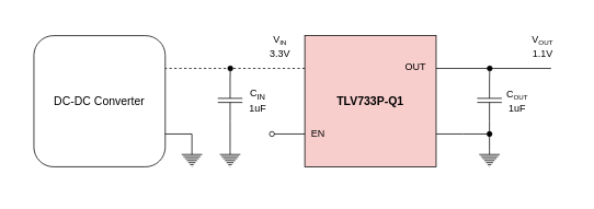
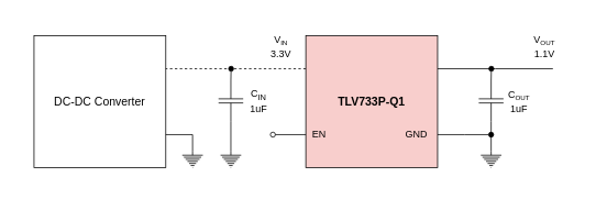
  <mxCell id="0" />
  <mxCell id="1" parent="0" />
  <mxCell id="2" value="" style="rounded=0;whiteSpace=wrap;html=1;strokeColor=none;" vertex="1" parent="1"><mxGeometry x="20" y="20" width="680" height="213" as="geometry" /></mxCell>
- <mxCell id="3" value="DC-DC Converter" style="whiteSpace=wrap;html=1;fontSize=14;rounded=1;" vertex="1" parent="1"><mxGeometry x="40" y="43" width="160" height="160" as="geometry" /></mxCell>
+ <mxCell id="3" value="DC-DC Converter" style="rounded=0;whiteSpace=wrap;html=1;fontSize=14;" vertex="1" parent="1"><mxGeometry x="40" y="43" width="160" height="160" as="geometry" /></mxCell>
  <mxCell id="4" style="edgeStyle=orthogonalEdgeStyle;rounded=0;orthogonalLoop=1;jettySize=auto;html=1;exitX=0;exitY=0.25;exitDx=0;exitDy=0;entryX=1;entryY=0.25;entryDx=0;entryDy=0;endArrow=none;endFill=0;dashed=1;" edge="1" parent="1" source="7" target="3"><mxGeometry relative="1" as="geometry" /></mxCell>
  <mxCell id="5" style="edgeStyle=orthogonalEdgeStyle;rounded=0;orthogonalLoop=1;jettySize=auto;html=1;exitX=1;exitY=0.75;exitDx=0;exitDy=0;endArrow=oval;endFill=1;" edge="1" parent="1" source="7"><mxGeometry relative="1" as="geometry"><mxPoint x="595" y="163" as="targetPoint" /></mxGeometry></mxCell>
  <mxCell id="6" style="edgeStyle=orthogonalEdgeStyle;rounded=0;orthogonalLoop=1;jettySize=auto;html=1;exitX=1;exitY=0.25;exitDx=0;exitDy=0;endArrow=none;endFill=0;" edge="1" parent="1" source="7"><mxGeometry relative="1" as="geometry"><mxPoint x="670" y="83" as="targetPoint" /></mxGeometry></mxCell>
  <mxCell id="7" value="TLV733P-Q1" style="rounded=0;whiteSpace=wrap;html=1;fontStyle=1;fontSize=14;fillColor=#f8cecc;" vertex="1" parent="1"><mxGeometry x="370" y="43" width="160" height="160" as="geometry" /></mxCell>
  <mxCell id="8" style="rounded=0;orthogonalLoop=1;jettySize=auto;html=1;endArrow=oval;endFill=0;" edge="1" parent="1"><mxGeometry relative="1" as="geometry"><mxPoint x="330" y="163" as="targetPoint" /><mxPoint x="370" y="163" as="sourcePoint" /></mxGeometry></mxCell>
  <mxCell id="9" value="EN" style="text;html=1;align=left;verticalAlign=middle;whiteSpace=wrap;rounded=0;" vertex="1" parent="1"><mxGeometry x="376" y="148" width="30" height="30" as="geometry" /></mxCell>
- <mxCell id="10" value="OUT" style="text;html=1;align=right;verticalAlign=middle;whiteSpace=wrap;rounded=0;" vertex="1" parent="1"><mxGeometry x="490" y="67" width="30" height="30" as="geometry" /></mxCell>
+ <mxCell id="11" value="GND" style="text;html=1;align=right;verticalAlign=middle;whiteSpace=wrap;rounded=0;" vertex="1" parent="1"><mxGeometry x="490" y="148" width="30" height="30" as="geometry" /></mxCell>
  <mxCell id="12" style="edgeStyle=orthogonalEdgeStyle;rounded=0;orthogonalLoop=1;jettySize=auto;html=1;exitX=1;exitY=0.5;exitDx=0;exitDy=0;exitPerimeter=0;endArrow=oval;endFill=1;" edge="1" parent="1" source="13"><mxGeometry relative="1" as="geometry"><mxPoint x="279.286" y="83" as="targetPoint" /></mxGeometry></mxCell>
  <mxCell id="13" value="" style="pointerEvents=1;verticalLabelPosition=bottom;shadow=0;dashed=0;align=center;html=1;verticalAlign=top;shape=mxgraph.electrical.capacitors.capacitor_1;rotation=-90;" vertex="1" parent="1"><mxGeometry x="254" y="107" width="50" height="30" as="geometry" /></mxCell>
  <mxCell id="14" value="" style="pointerEvents=1;verticalLabelPosition=bottom;shadow=0;dashed=0;align=center;html=1;verticalAlign=top;shape=mxgraph.electrical.signal_sources.protective_earth;" vertex="1" parent="1"><mxGeometry x="266.5" y="183" width="25" height="20" as="geometry" /></mxCell>
  <mxCell id="15" style="edgeStyle=orthogonalEdgeStyle;rounded=0;orthogonalLoop=1;jettySize=auto;html=1;exitX=0.5;exitY=0;exitDx=0;exitDy=0;exitPerimeter=0;entryX=0;entryY=0.5;entryDx=0;entryDy=0;entryPerimeter=0;endArrow=none;endFill=0;" edge="1" parent="1" source="14" target="13"><mxGeometry relative="1" as="geometry" /></mxCell>
  <mxCell id="16" style="edgeStyle=orthogonalEdgeStyle;rounded=0;orthogonalLoop=1;jettySize=auto;html=1;exitX=0.5;exitY=0;exitDx=0;exitDy=0;exitPerimeter=0;entryX=1;entryY=0.75;entryDx=0;entryDy=0;endArrow=none;endFill=0;" edge="1" parent="1" source="17" target="3"><mxGeometry relative="1" as="geometry"><Array as="points"><mxPoint x="232" y="163" /></Array></mxGeometry></mxCell>
  <mxCell id="17" value="" style="pointerEvents=1;verticalLabelPosition=bottom;shadow=0;dashed=0;align=center;html=1;verticalAlign=top;shape=mxgraph.electrical.signal_sources.protective_earth;" vertex="1" parent="1"><mxGeometry x="220" y="183" width="25" height="20" as="geometry" /></mxCell>
  <mxCell id="18" value="" style="group" vertex="1" connectable="0" parent="1"><mxGeometry x="283" y="100" width="60" height="47" as="geometry" /></mxCell>
  <mxCell id="19" value="C&lt;sub&gt;IN&lt;/sub&gt;" style="text;html=1;align=center;verticalAlign=middle;whiteSpace=wrap;rounded=0;" vertex="1" parent="18"><mxGeometry width="60" height="30" as="geometry" /></mxCell>
  <mxCell id="20" value="1uF" style="text;html=1;align=center;verticalAlign=middle;whiteSpace=wrap;rounded=0;" vertex="1" parent="18"><mxGeometry y="17" width="60" height="30" as="geometry" /></mxCell>
  <mxCell id="21" style="edgeStyle=orthogonalEdgeStyle;rounded=0;orthogonalLoop=1;jettySize=auto;html=1;exitX=1;exitY=0.5;exitDx=0;exitDy=0;exitPerimeter=0;endArrow=oval;endFill=1;" edge="1" parent="1" source="22"><mxGeometry relative="1" as="geometry"><mxPoint x="595.286" y="83" as="targetPoint" /></mxGeometry></mxCell>
  <mxCell id="22" value="" style="pointerEvents=1;verticalLabelPosition=bottom;shadow=0;dashed=0;align=center;html=1;verticalAlign=top;shape=mxgraph.electrical.capacitors.capacitor_1;rotation=-90;" vertex="1" parent="1"><mxGeometry x="570" y="107" width="50" height="30" as="geometry" /></mxCell>
  <mxCell id="23" value="" style="pointerEvents=1;verticalLabelPosition=bottom;shadow=0;dashed=0;align=center;html=1;verticalAlign=top;shape=mxgraph.electrical.signal_sources.protective_earth;" vertex="1" parent="1"><mxGeometry x="582.5" y="183" width="25" height="20" as="geometry" /></mxCell>
  <mxCell id="24" style="edgeStyle=orthogonalEdgeStyle;rounded=0;orthogonalLoop=1;jettySize=auto;html=1;exitX=0.5;exitY=0;exitDx=0;exitDy=0;exitPerimeter=0;entryX=0;entryY=0.5;entryDx=0;entryDy=0;entryPerimeter=0;endArrow=none;endFill=0;" edge="1" parent="1" source="23" target="22"><mxGeometry relative="1" as="geometry" /></mxCell>
  <mxCell id="25" value="" style="group" vertex="1" connectable="0" parent="1"><mxGeometry x="599" y="100" width="60" height="47" as="geometry" /></mxCell>
  <mxCell id="26" value="C&lt;span style=&quot;font-size: 10px;&quot;&gt;&lt;sub&gt;OUT&lt;/sub&gt;&lt;/span&gt;" style="text;html=1;align=center;verticalAlign=middle;whiteSpace=wrap;rounded=0;" vertex="1" parent="25"><mxGeometry width="60" height="30" as="geometry" /></mxCell>
  <mxCell id="27" value="1uF" style="text;html=1;align=center;verticalAlign=middle;whiteSpace=wrap;rounded=0;" vertex="1" parent="25"><mxGeometry y="17" width="60" height="30" as="geometry" /></mxCell>
  <mxCell id="28" value="" style="group" vertex="1" connectable="0" parent="1"><mxGeometry x="310" y="33" width="60" height="47" as="geometry" /></mxCell>
  <mxCell id="29" value="V&lt;span style=&quot;font-size: 10px;&quot;&gt;&lt;sub&gt;IN&lt;/sub&gt;&lt;/span&gt;" style="text;html=1;align=center;verticalAlign=middle;whiteSpace=wrap;rounded=0;" vertex="1" parent="28"><mxGeometry width="60" height="30" as="geometry" /></mxCell>
  <mxCell id="30" value="3.3V" style="text;html=1;align=center;verticalAlign=middle;whiteSpace=wrap;rounded=0;" vertex="1" parent="28"><mxGeometry y="17" width="60" height="30" as="geometry" /></mxCell>
  <mxCell id="31" value="" style="group" vertex="1" connectable="0" parent="1"><mxGeometry x="630" y="33" width="60" height="47" as="geometry" /></mxCell>
  <mxCell id="32" value="V&lt;span style=&quot;font-size: 10px;&quot;&gt;&lt;sub&gt;OUT&lt;/sub&gt;&lt;/span&gt;" style="text;html=1;align=center;verticalAlign=middle;whiteSpace=wrap;rounded=0;" vertex="1" parent="31"><mxGeometry width="60" height="30" as="geometry" /></mxCell>
  <mxCell id="33" value="1.1V" style="text;html=1;align=center;verticalAlign=middle;whiteSpace=wrap;rounded=0;" vertex="1" parent="31"><mxGeometry y="17" width="60" height="30" as="geometry" /></mxCell>
